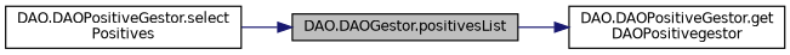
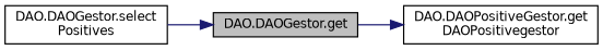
  digraph {
    rankdir=LR
    node [color=black fillcolor=white fontname=Helvetica fontsize=10 shape=record style=filled]
    edge [color=midnightblue fontname=Helvetica fontsize=10 labelfontname=Helvetica labelfontsize=10 style=solid]
-   n1 [fillcolor=grey75 fontcolor=black height=0.2 label="DAO.DAOGestor.positivesList" width=0.4]
+   n1 [fillcolor=grey75 fontcolor=black height=0.2 label="DAO.DAOGestor.get" width=0.4]
    n2 [height=0.2 label="DAO.DAOPositiveGestor.get\lDAOPositivegestor" width=0.4]
-   n3 [height=0.2 label="DAO.DAOPositiveGestor.select\lPositives" width=0.4]
+   n3 [height=0.2 label="DAO.DAOGestor.select\lPositives" width=0.4]
    n1 -> n2
    n3 -> n1
  }
